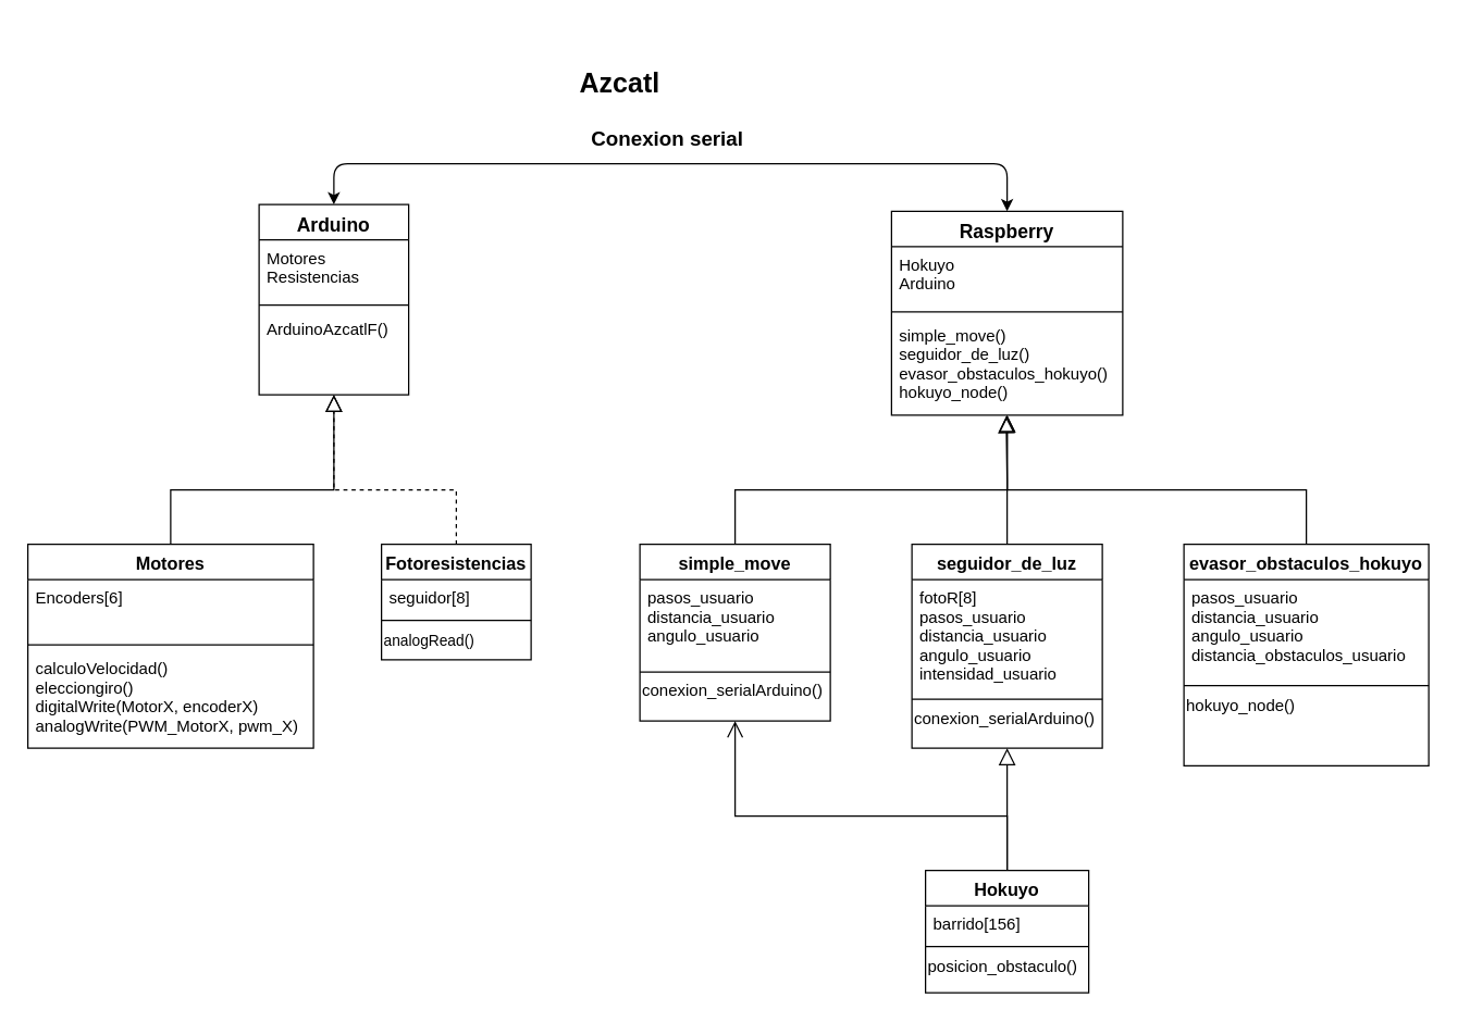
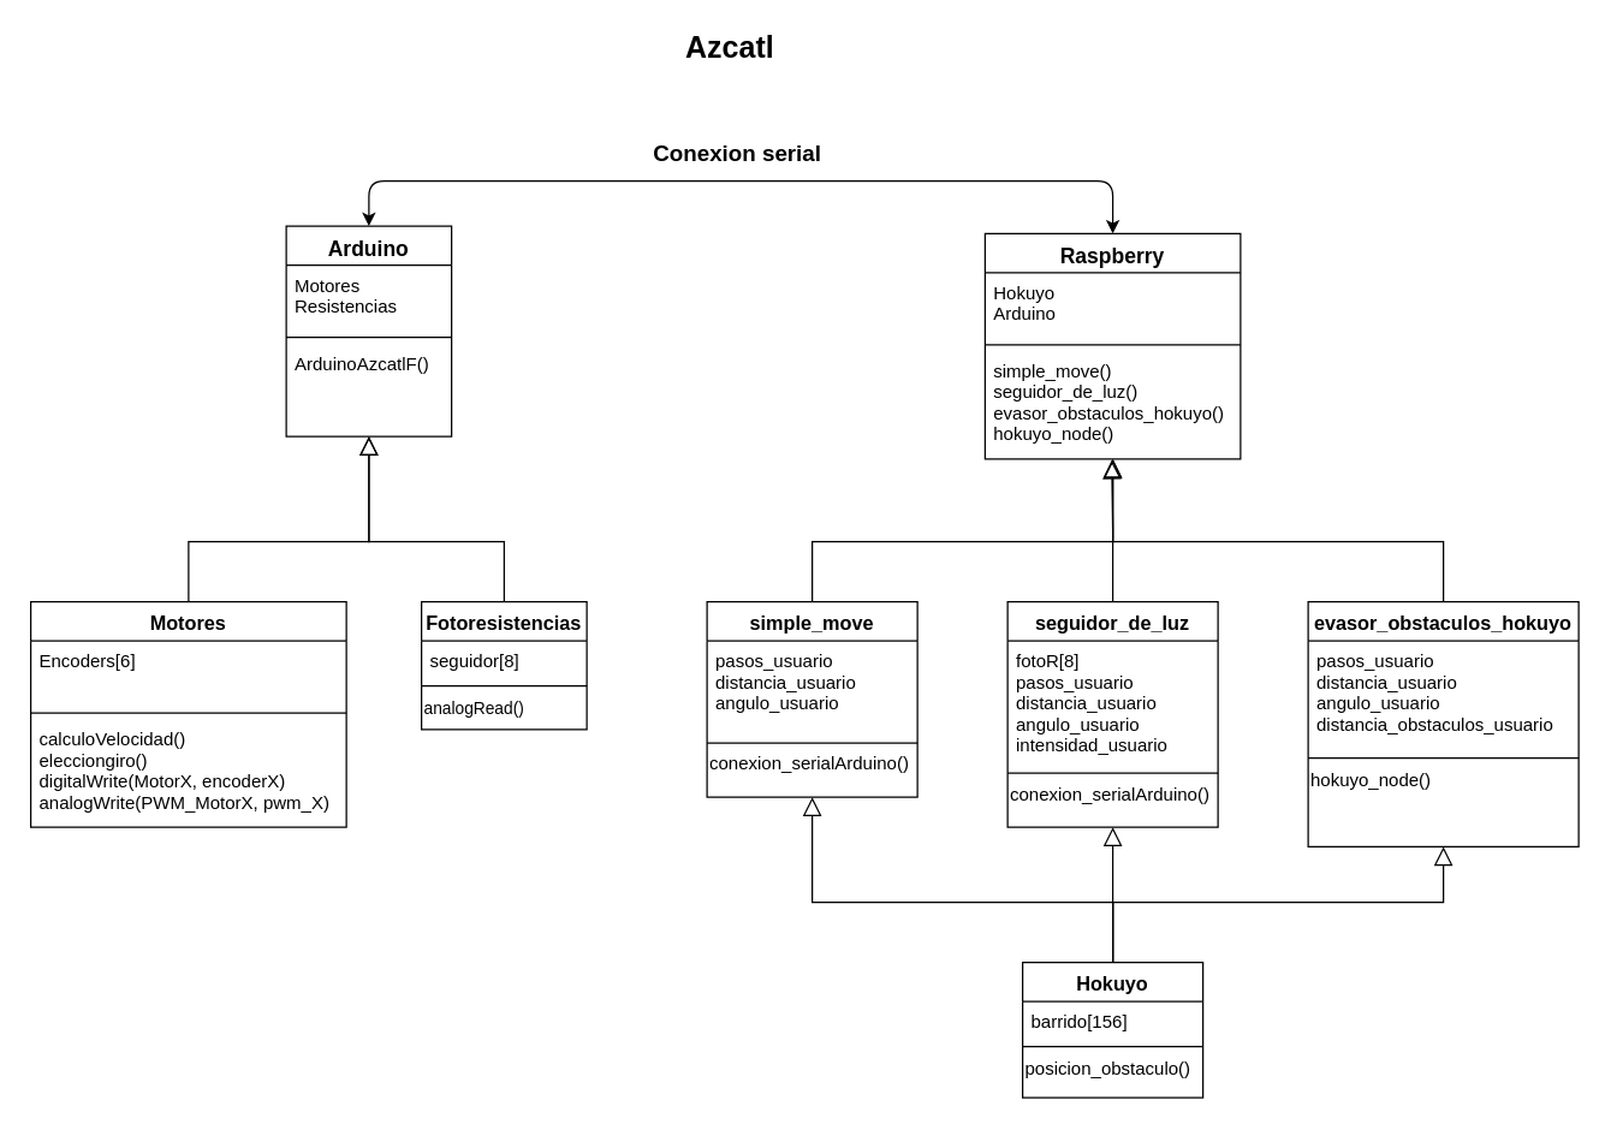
  <mxCell id="0" />
  <mxCell id="1" parent="0" />
  <mxCell id="2" value="" style="endArrow=block;endSize=10;endFill=0;shadow=0;strokeWidth=1;rounded=0;edgeStyle=elbowEdgeStyle;elbow=vertical;exitX=0.5;exitY=0;exitDx=0;exitDy=0;" parent="1" source="41" target="33" edge="1"><mxGeometry width="160" relative="1" as="geometry"><mxPoint x="250" y="273" as="sourcePoint" /><mxPoint x="250" y="273" as="targetPoint" /><Array as="points"><mxPoint x="180" y="360" /></Array></mxGeometry></mxCell>
- <mxCell id="3" value="" style="endArrow=block;endSize=10;endFill=0;shadow=0;strokeWidth=1;rounded=0;edgeStyle=elbowEdgeStyle;elbow=vertical;entryX=0.5;entryY=1;entryDx=0;entryDy=0;dashed=1;" parent="1" source="37" target="33" edge="1"><mxGeometry width="160" relative="1" as="geometry"><mxPoint x="260" y="443" as="sourcePoint" /><mxPoint x="360" y="341" as="targetPoint" /><Array as="points"><mxPoint x="260" y="360" /></Array></mxGeometry></mxCell>
+ <mxCell id="3" value="" style="endArrow=block;endSize=10;endFill=0;shadow=0;strokeWidth=1;rounded=0;edgeStyle=elbowEdgeStyle;elbow=vertical;entryX=0.5;entryY=1;entryDx=0;entryDy=0;" parent="1" source="37" target="33" edge="1"><mxGeometry width="160" relative="1" as="geometry"><mxPoint x="260" y="443" as="sourcePoint" /><mxPoint x="360" y="341" as="targetPoint" /><Array as="points"><mxPoint x="260" y="360" /></Array></mxGeometry></mxCell>
  <mxCell id="4" style="edgeStyle=elbowEdgeStyle;rounded=0;orthogonalLoop=1;jettySize=auto;html=1;exitX=0.5;exitY=0;exitDx=0;exitDy=0;fontSize=13;entryX=0.496;entryY=1.011;entryDx=0;entryDy=0;entryPerimeter=0;endArrow=block;endFill=0;endSize=10;elbow=vertical;" edge="1" parent="1" source="13" target="32"><mxGeometry relative="1" as="geometry"><mxPoint x="739.931" y="310" as="targetPoint" /></mxGeometry></mxCell>
  <mxCell id="5" style="edgeStyle=elbowEdgeStyle;rounded=0;orthogonalLoop=1;jettySize=auto;html=1;exitX=0.5;exitY=0;exitDx=0;exitDy=0;entryX=0.5;entryY=1;entryDx=0;entryDy=0;fontSize=13;endArrow=block;endFill=0;endSize=10;elbow=vertical;" edge="1" parent="1" source="17" target="29"><mxGeometry relative="1" as="geometry"><Array as="points"><mxPoint x="640" y="360" /></Array></mxGeometry></mxCell>
  <mxCell id="6" style="edgeStyle=elbowEdgeStyle;rounded=0;orthogonalLoop=1;jettySize=auto;elbow=vertical;html=1;exitX=0.5;exitY=0;exitDx=0;exitDy=0;entryX=0.5;entryY=1;entryDx=0;entryDy=0;endArrow=block;endFill=0;endSize=10;strokeWidth=1;fontSize=13;" edge="1" parent="1" source="21" target="13"><mxGeometry relative="1" as="geometry" /></mxCell>
- <mxCell id="8" style="edgeStyle=elbowEdgeStyle;rounded=0;orthogonalLoop=1;jettySize=auto;elbow=vertical;html=1;exitX=0.5;exitY=0;exitDx=0;exitDy=0;entryX=0.5;entryY=1;entryDx=0;entryDy=0;endArrow=open;endFill=0;endSize=10;strokeWidth=1;fontSize=13;" edge="1" parent="1" source="21" target="17"><mxGeometry relative="1" as="geometry"><Array as="points"><mxPoint x="680" y="600" /></Array></mxGeometry></mxCell>
+ <mxCell id="7" style="edgeStyle=elbowEdgeStyle;rounded=0;orthogonalLoop=1;jettySize=auto;elbow=vertical;html=1;exitX=0.5;exitY=0;exitDx=0;exitDy=0;entryX=0.5;entryY=1;entryDx=0;entryDy=0;endArrow=block;endFill=0;endSize=10;strokeWidth=1;fontSize=13;" edge="1" parent="1" source="21" target="25"><mxGeometry relative="1" as="geometry"><Array as="points"><mxPoint x="810" y="600" /></Array></mxGeometry></mxCell>
+ <mxCell id="8" style="edgeStyle=elbowEdgeStyle;rounded=0;orthogonalLoop=1;jettySize=auto;elbow=vertical;html=1;exitX=0.5;exitY=0;exitDx=0;exitDy=0;entryX=0.5;entryY=1;entryDx=0;entryDy=0;endArrow=block;endFill=0;endSize=10;strokeWidth=1;fontSize=13;" edge="1" parent="1" source="21" target="17"><mxGeometry relative="1" as="geometry"><Array as="points"><mxPoint x="680" y="600" /></Array></mxGeometry></mxCell>
  <mxCell id="9" style="edgeStyle=elbowEdgeStyle;rounded=0;orthogonalLoop=1;jettySize=auto;html=1;exitX=0.5;exitY=0;exitDx=0;exitDy=0;entryX=0.5;entryY=1;entryDx=0;entryDy=0;fontSize=13;endArrow=block;endFill=0;endSize=10;elbow=vertical;" edge="1" parent="1" source="25" target="29"><mxGeometry relative="1" as="geometry"><Array as="points"><mxPoint x="850" y="360" /><mxPoint x="740" y="353" /></Array></mxGeometry></mxCell>
  <mxCell id="10" value="" style="endArrow=classic;startArrow=classic;html=1;fontSize=13;entryX=0.5;entryY=0;entryDx=0;entryDy=0;exitX=0.5;exitY=0;exitDx=0;exitDy=0;" edge="1" parent="1" source="33" target="29"><mxGeometry width="50" height="50" relative="1" as="geometry"><mxPoint x="400" y="380" as="sourcePoint" /><mxPoint x="450" y="330" as="targetPoint" /><Array as="points"><mxPoint x="245" y="120" /><mxPoint x="740" y="120" /></Array></mxGeometry></mxCell>
  <mxCell id="11" value="&lt;b&gt;&lt;font style=&quot;font-size: 15px&quot;&gt;Conexion serial&lt;/font&gt;&lt;/b&gt;" style="edgeLabel;html=1;align=center;verticalAlign=middle;resizable=0;points=[];fontSize=13;" vertex="1" connectable="0" parent="10"><mxGeometry x="-0.074" y="-1" relative="1" as="geometry"><mxPoint x="15.83" y="-21" as="offset" /></mxGeometry></mxCell>
- <mxCell id="12" value="&lt;b&gt;&lt;font style=&quot;font-size: 20px&quot;&gt;Azcatl&lt;/font&gt;&lt;/b&gt;" style="text;html=1;align=center;verticalAlign=middle;resizable=0;points=[];autosize=1;fontSize=14;" vertex="1" parent="1"><mxGeometry x="420" y="50" width="70" height="20" as="geometry" /></mxCell>
+ <mxCell id="12" value="&lt;b&gt;&lt;font style=&quot;font-size: 20px&quot;&gt;Azcatl&lt;/font&gt;&lt;/b&gt;" style="text;html=1;align=center;verticalAlign=middle;resizable=0;points=[];autosize=1;fontSize=14;" vertex="1" parent="1"><mxGeometry x="450" y="20" width="70" height="20" as="geometry" /></mxCell>
  <mxCell id="13" value="seguidor_de_luz" style="swimlane;fontStyle=1;align=center;verticalAlign=top;childLayout=stackLayout;horizontal=1;startSize=26;horizontalStack=0;resizeParent=1;resizeLast=0;collapsible=1;marginBottom=0;rounded=0;shadow=0;strokeWidth=1;fontSize=13;" vertex="1" parent="1"><mxGeometry x="670" y="400" width="140" height="150" as="geometry"><mxRectangle x="340" y="380" width="170" height="26" as="alternateBounds" /></mxGeometry></mxCell>
  <mxCell id="14" value="fotoR[8]&#10;pasos_usuario&#10;distancia_usuario&#10;angulo_usuario&#10;intensidad_usuario" style="text;align=left;verticalAlign=top;spacingLeft=4;spacingRight=4;overflow=hidden;rotatable=0;points=[[0,0.5],[1,0.5]];portConstraint=eastwest;" vertex="1" parent="13"><mxGeometry y="26" width="140" height="84" as="geometry" /></mxCell>
  <mxCell id="15" value="" style="line;html=1;strokeWidth=1;align=left;verticalAlign=middle;spacingTop=-1;spacingLeft=3;spacingRight=3;rotatable=0;labelPosition=right;points=[];portConstraint=eastwest;" vertex="1" parent="13"><mxGeometry y="110" width="140" height="8" as="geometry" /></mxCell>
  <mxCell id="16" value="&lt;font style=&quot;font-size: 12px&quot;&gt;conexion_serialArduino()&lt;/font&gt;" style="text;html=1;align=left;verticalAlign=middle;resizable=0;points=[];autosize=1;fontSize=13;" vertex="1" parent="13"><mxGeometry y="118" width="140" height="20" as="geometry" /></mxCell>
  <mxCell id="17" value="simple_move" style="swimlane;fontStyle=1;align=center;verticalAlign=top;childLayout=stackLayout;horizontal=1;startSize=26;horizontalStack=0;resizeParent=1;resizeLast=0;collapsible=1;marginBottom=0;rounded=0;shadow=0;strokeWidth=1;fontSize=13;" vertex="1" parent="1"><mxGeometry x="470" y="400" width="140" height="130" as="geometry"><mxRectangle x="450" y="280" width="170" height="26" as="alternateBounds" /></mxGeometry></mxCell>
  <mxCell id="18" value="pasos_usuario&#10;distancia_usuario&#10;angulo_usuario" style="text;align=left;verticalAlign=top;spacingLeft=4;spacingRight=4;overflow=hidden;rotatable=0;points=[[0,0.5],[1,0.5]];portConstraint=eastwest;" vertex="1" parent="17"><mxGeometry y="26" width="140" height="64" as="geometry" /></mxCell>
  <mxCell id="19" value="" style="line;html=1;strokeWidth=1;align=left;verticalAlign=middle;spacingTop=-1;spacingLeft=3;spacingRight=3;rotatable=0;labelPosition=right;points=[];portConstraint=eastwest;" vertex="1" parent="17"><mxGeometry y="90" width="140" height="8" as="geometry" /></mxCell>
  <mxCell id="20" value="&lt;div style=&quot;font-size: 12px&quot;&gt;&lt;span&gt;&lt;font style=&quot;font-size: 12px&quot;&gt;conexi&lt;/font&gt;&lt;span style=&quot;font-size: 12px&quot;&gt;on_serialArduino()&lt;/span&gt;&lt;/span&gt;&lt;/div&gt;" style="text;html=1;align=left;verticalAlign=middle;resizable=0;points=[];autosize=1;fontSize=13;" vertex="1" parent="17"><mxGeometry y="98" width="140" height="20" as="geometry" /></mxCell>
  <mxCell id="21" value="Hokuyo" style="swimlane;fontStyle=1;align=center;verticalAlign=top;childLayout=stackLayout;horizontal=1;startSize=26;horizontalStack=0;resizeParent=1;resizeLast=0;collapsible=1;marginBottom=0;rounded=0;shadow=0;strokeWidth=1;fontSize=13;" vertex="1" parent="1"><mxGeometry x="680" y="640" width="120" height="90" as="geometry"><mxRectangle x="340" y="380" width="170" height="26" as="alternateBounds" /></mxGeometry></mxCell>
  <mxCell id="22" value="barrido[156]" style="text;align=left;verticalAlign=top;spacingLeft=4;spacingRight=4;overflow=hidden;rotatable=0;points=[[0,0.5],[1,0.5]];portConstraint=eastwest;" vertex="1" parent="21"><mxGeometry y="26" width="120" height="26" as="geometry" /></mxCell>
  <mxCell id="23" value="" style="line;html=1;strokeWidth=1;align=left;verticalAlign=middle;spacingTop=-1;spacingLeft=3;spacingRight=3;rotatable=0;labelPosition=right;points=[];portConstraint=eastwest;" vertex="1" parent="21"><mxGeometry y="52" width="120" height="8" as="geometry" /></mxCell>
  <mxCell id="24" value="&lt;font style=&quot;font-size: 12px&quot;&gt;posicion_obstaculo()&lt;/font&gt;" style="text;html=1;align=left;verticalAlign=middle;resizable=0;points=[];autosize=1;fontSize=13;" vertex="1" parent="21"><mxGeometry y="60" width="120" height="20" as="geometry" /></mxCell>
  <mxCell id="25" value="evasor_obstaculos_hokuyo" style="swimlane;fontStyle=1;align=center;verticalAlign=top;childLayout=stackLayout;horizontal=1;startSize=26;horizontalStack=0;resizeParent=1;resizeLast=0;collapsible=1;marginBottom=0;rounded=0;shadow=0;strokeWidth=1;fontSize=13;" vertex="1" parent="1"><mxGeometry x="870" y="400" width="180" height="163" as="geometry"><mxRectangle x="340" y="380" width="170" height="26" as="alternateBounds" /></mxGeometry></mxCell>
  <mxCell id="26" value="pasos_usuario&#10;distancia_usuario&#10;angulo_usuario&#10;distancia_obstaculos_usuario&#10;" style="text;align=left;verticalAlign=top;spacingLeft=4;spacingRight=4;overflow=hidden;rotatable=0;points=[[0,0.5],[1,0.5]];portConstraint=eastwest;" vertex="1" parent="25"><mxGeometry y="26" width="180" height="74" as="geometry" /></mxCell>
  <mxCell id="27" value="" style="line;html=1;strokeWidth=1;align=left;verticalAlign=middle;spacingTop=-1;spacingLeft=3;spacingRight=3;rotatable=0;labelPosition=right;points=[];portConstraint=eastwest;" vertex="1" parent="25"><mxGeometry y="100" width="180" height="8" as="geometry" /></mxCell>
  <mxCell id="28" value="&lt;span style=&quot;font-size: 12px&quot;&gt;hokuyo_node()&lt;/span&gt;" style="text;html=1;align=left;verticalAlign=middle;resizable=0;points=[];autosize=1;fontSize=13;" vertex="1" parent="25"><mxGeometry y="108" width="180" height="20" as="geometry" /></mxCell>
  <mxCell id="29" value="Raspberry" style="swimlane;fontStyle=1;align=center;verticalAlign=top;childLayout=stackLayout;horizontal=1;startSize=26;horizontalStack=0;resizeParent=1;resizeLast=0;collapsible=1;marginBottom=0;rounded=0;shadow=0;strokeWidth=1;fontSize=14;" parent="1" vertex="1"><mxGeometry x="655" y="155" width="170" height="150" as="geometry"><mxRectangle x="550" y="140" width="160" height="26" as="alternateBounds" /></mxGeometry></mxCell>
  <mxCell id="30" value="Hokuyo&#10;Arduino" style="text;align=left;verticalAlign=top;spacingLeft=4;spacingRight=4;overflow=hidden;rotatable=0;points=[[0,0.5],[1,0.5]];portConstraint=eastwest;" parent="29" vertex="1"><mxGeometry y="26" width="170" height="44" as="geometry" /></mxCell>
  <mxCell id="31" value="" style="line;html=1;strokeWidth=1;align=left;verticalAlign=middle;spacingTop=-1;spacingLeft=3;spacingRight=3;rotatable=0;labelPosition=right;points=[];portConstraint=eastwest;" parent="29" vertex="1"><mxGeometry y="70" width="170" height="8" as="geometry" /></mxCell>
  <mxCell id="32" value="simple_move()&#10;seguidor_de_luz()&#10;evasor_obstaculos_hokuyo()&#10;hokuyo_node()" style="text;align=left;verticalAlign=top;spacingLeft=4;spacingRight=4;overflow=hidden;rotatable=0;points=[[0,0.5],[1,0.5]];portConstraint=eastwest;" parent="29" vertex="1"><mxGeometry y="78" width="170" height="72" as="geometry" /></mxCell>
  <mxCell id="33" value="Arduino" style="swimlane;fontStyle=1;align=center;verticalAlign=top;childLayout=stackLayout;horizontal=1;startSize=26;horizontalStack=0;resizeParent=1;resizeLast=0;collapsible=1;marginBottom=0;rounded=0;shadow=0;strokeWidth=1;fontSize=14;" parent="1" vertex="1"><mxGeometry x="190" y="150" width="110" height="140" as="geometry"><mxRectangle x="230" y="140" width="160" height="26" as="alternateBounds" /></mxGeometry></mxCell>
  <mxCell id="34" value="Motores&#10;Resistencias" style="text;align=left;verticalAlign=top;spacingLeft=4;spacingRight=4;overflow=hidden;rotatable=0;points=[[0,0.5],[1,0.5]];portConstraint=eastwest;" parent="33" vertex="1"><mxGeometry y="26" width="110" height="44" as="geometry" /></mxCell>
  <mxCell id="35" value="" style="line;html=1;strokeWidth=1;align=left;verticalAlign=middle;spacingTop=-1;spacingLeft=3;spacingRight=3;rotatable=0;labelPosition=right;points=[];portConstraint=eastwest;" parent="33" vertex="1"><mxGeometry y="70" width="110" height="8" as="geometry" /></mxCell>
  <mxCell id="36" value="ArduinoAzcatlF()" style="text;align=left;verticalAlign=top;spacingLeft=4;spacingRight=4;overflow=hidden;rotatable=0;points=[[0,0.5],[1,0.5]];portConstraint=eastwest;" parent="33" vertex="1"><mxGeometry y="78" width="110" height="26" as="geometry" /></mxCell>
  <mxCell id="37" value="Fotoresistencias" style="swimlane;fontStyle=1;align=center;verticalAlign=top;childLayout=stackLayout;horizontal=1;startSize=26;horizontalStack=0;resizeParent=1;resizeLast=0;collapsible=1;marginBottom=0;rounded=0;shadow=0;strokeWidth=1;fontSize=13;" parent="1" vertex="1"><mxGeometry x="280" y="400" width="110" height="85" as="geometry"><mxRectangle x="340" y="380" width="170" height="26" as="alternateBounds" /></mxGeometry></mxCell>
  <mxCell id="38" value="seguidor[8]" style="text;align=left;verticalAlign=top;spacingLeft=4;spacingRight=4;overflow=hidden;rotatable=0;points=[[0,0.5],[1,0.5]];portConstraint=eastwest;" parent="37" vertex="1"><mxGeometry y="26" width="110" height="26" as="geometry" /></mxCell>
  <mxCell id="39" value="" style="line;html=1;strokeWidth=1;align=left;verticalAlign=middle;spacingTop=-1;spacingLeft=3;spacingRight=3;rotatable=0;labelPosition=right;points=[];portConstraint=eastwest;" parent="37" vertex="1"><mxGeometry y="52" width="110" height="8" as="geometry" /></mxCell>
  <mxCell id="40" value="&lt;font style=&quot;font-size: 11px&quot;&gt;analogRead()&lt;/font&gt;" style="text;html=1;align=left;verticalAlign=middle;resizable=0;points=[];autosize=1;fontSize=13;" vertex="1" parent="37"><mxGeometry y="60" width="110" height="20" as="geometry" /></mxCell>
  <mxCell id="41" value="Motores" style="swimlane;fontStyle=1;align=center;verticalAlign=top;childLayout=stackLayout;horizontal=1;startSize=26;horizontalStack=0;resizeParent=1;resizeLast=0;collapsible=1;marginBottom=0;rounded=0;shadow=0;strokeWidth=1;fontSize=13;" parent="1" vertex="1"><mxGeometry x="20" y="400" width="210" height="150" as="geometry"><mxRectangle x="130" y="380" width="160" height="26" as="alternateBounds" /></mxGeometry></mxCell>
  <mxCell id="42" value="Encoders[6]" style="text;align=left;verticalAlign=top;spacingLeft=4;spacingRight=4;overflow=hidden;rotatable=0;points=[[0,0.5],[1,0.5]];portConstraint=eastwest;" parent="41" vertex="1"><mxGeometry y="26" width="210" height="44" as="geometry" /></mxCell>
  <mxCell id="43" value="" style="line;html=1;strokeWidth=1;align=left;verticalAlign=middle;spacingTop=-1;spacingLeft=3;spacingRight=3;rotatable=0;labelPosition=right;points=[];portConstraint=eastwest;" parent="41" vertex="1"><mxGeometry y="70" width="210" height="8" as="geometry" /></mxCell>
  <mxCell id="44" value="calculoVelocidad()&#10;elecciongiro()&#10;digitalWrite(MotorX, encoderX)&#10;analogWrite(PWM_MotorX, pwm_X)&#10;" style="text;align=left;verticalAlign=top;spacingLeft=4;spacingRight=4;overflow=hidden;rotatable=0;points=[[0,0.5],[1,0.5]];portConstraint=eastwest;fontStyle=0" parent="41" vertex="1"><mxGeometry y="78" width="210" height="72" as="geometry" /></mxCell>
